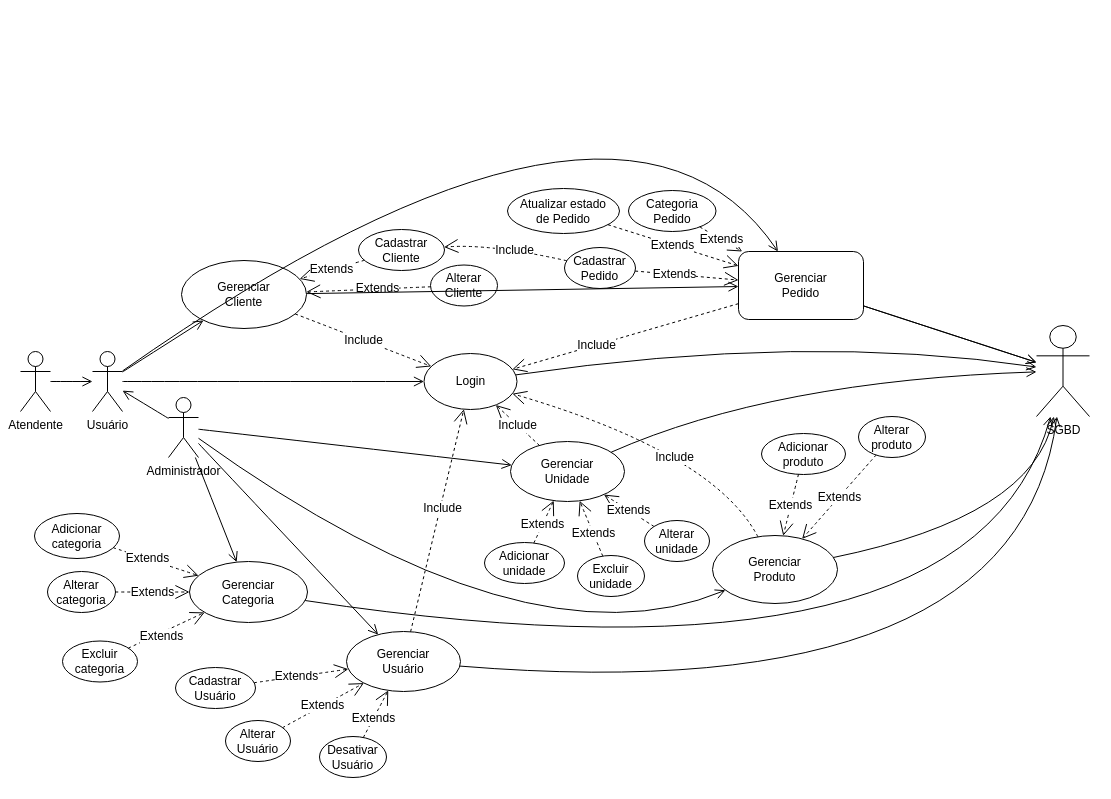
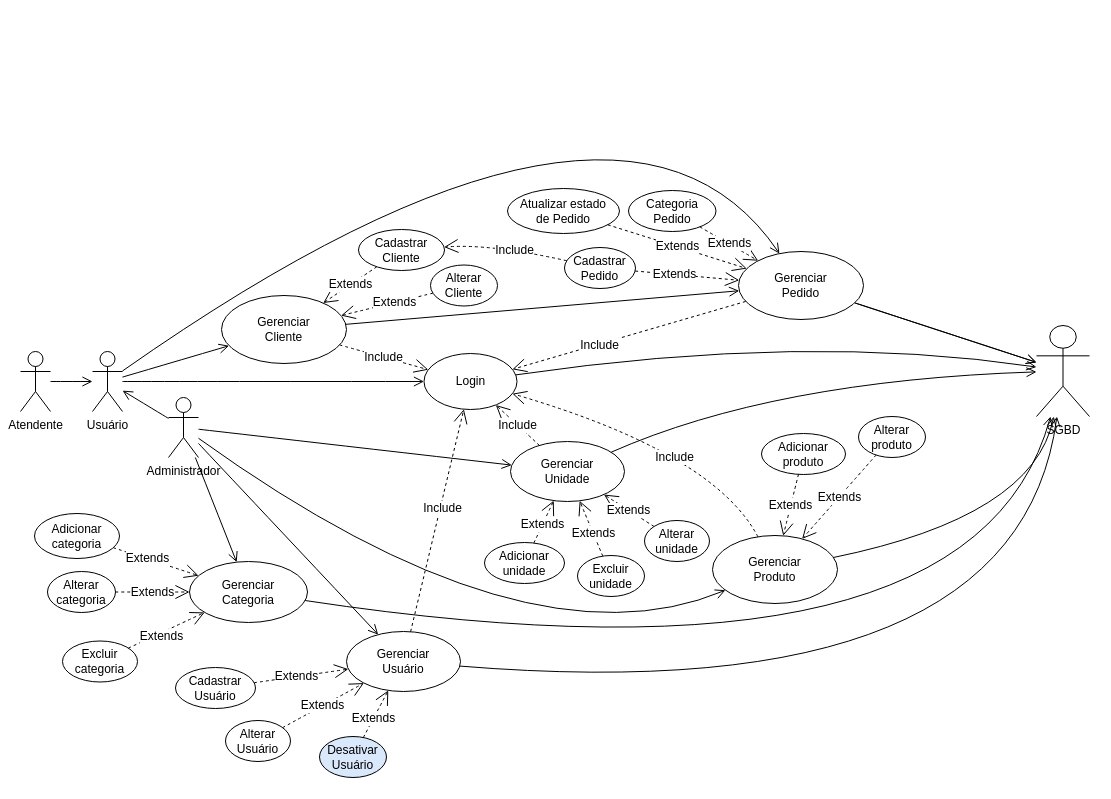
  <mxCell id="0" />
  <mxCell id="1" parent="0" />
  <mxCell id="2" value="Atendente" style="shape=umlActor;verticalLabelPosition=bottom;verticalAlign=top;html=1;" parent="1" vertex="1"><mxGeometry x="20" y="351" width="30" height="60" as="geometry" /></mxCell>
  <mxCell id="3" value="Usuário&lt;div&gt;&lt;br&gt;&lt;/div&gt;" style="shape=umlActor;verticalLabelPosition=bottom;verticalAlign=top;html=1;" parent="1" vertex="1"><mxGeometry x="92" y="351" width="30" height="60" as="geometry" /></mxCell>
  <mxCell id="4" value="Administrador" style="shape=umlActor;verticalLabelPosition=bottom;verticalAlign=top;html=1;" parent="1" vertex="1"><mxGeometry x="168" y="397" width="30" height="60" as="geometry" /></mxCell>
  <mxCell id="5" value="&lt;div&gt;SGBD&lt;/div&gt;" style="shape=umlActor;verticalLabelPosition=bottom;verticalAlign=top;html=1;" parent="1" vertex="1"><mxGeometry x="1036" y="325" width="53" height="91" as="geometry" /></mxCell>
  <mxCell id="6" value="Login" style="ellipse;whiteSpace=wrap;html=1;" parent="1" vertex="1"><mxGeometry x="423.5" y="353" width="93" height="56" as="geometry" /></mxCell>
  <mxCell id="7" value="Gerenciar&lt;div&gt;Produto&lt;/div&gt;" style="ellipse;whiteSpace=wrap;html=1;" parent="1" vertex="1"><mxGeometry x="712" y="535" width="125" height="68" as="geometry" /></mxCell>
  <mxCell id="8" value="&lt;div&gt;Gerenciar&lt;br&gt;&lt;/div&gt;&lt;div&gt;Unidade&lt;/div&gt;" style="ellipse;whiteSpace=wrap;html=1;" parent="1" vertex="1"><mxGeometry x="510" y="441" width="114" height="60" as="geometry" /></mxCell>
  <mxCell id="9" value="Gerenciar&lt;div&gt;Categoria&lt;/div&gt;" style="ellipse;whiteSpace=wrap;html=1;" parent="1" vertex="1"><mxGeometry x="189" y="561" width="118" height="61" as="geometry" /></mxCell>
  <mxCell id="10" value="Include" style="endArrow=open;endSize=12;dashed=1;html=1;rounded=0;fontSize=12;curved=1;" parent="1" source="8" target="6" edge="1"><mxGeometry x="-0.001" width="160" relative="1" as="geometry"><mxPoint x="416" y="373" as="sourcePoint" /><mxPoint x="335.5" y="464" as="targetPoint" /><mxPoint as="offset" /></mxGeometry></mxCell>
  <mxCell id="11" value="Include" style="endArrow=open;endSize=12;dashed=1;html=1;rounded=0;fontSize=12;curved=1;bendable=1;" parent="1" source="7" target="6" edge="1"><mxGeometry x="-0.139" y="16" width="160" relative="1" as="geometry"><mxPoint x="460" y="333" as="sourcePoint" /><mxPoint x="350" y="279" as="targetPoint" /><mxPoint as="offset" /><Array as="points"><mxPoint x="713" y="452" /></Array></mxGeometry></mxCell>
  <mxCell id="12" value="Adicionar&lt;div&gt;produto&lt;/div&gt;" style="ellipse;whiteSpace=wrap;html=1;" parent="1" vertex="1"><mxGeometry x="761" y="433" width="84" height="41" as="geometry" /></mxCell>
  <mxCell id="13" value="Extends" style="endArrow=open;endSize=12;dashed=1;html=1;rounded=0;fontSize=12;curved=1;" parent="1" source="12" target="7" edge="1"><mxGeometry x="-0.001" width="160" relative="1" as="geometry"><mxPoint x="746.5" y="256" as="sourcePoint" /><mxPoint x="603.5" y="276" as="targetPoint" /><mxPoint as="offset" /></mxGeometry></mxCell>
  <mxCell id="14" value="Alterar&lt;div&gt;&lt;span style=&quot;background-color: initial;&quot;&gt;produto&lt;/span&gt;&lt;/div&gt;" style="ellipse;whiteSpace=wrap;html=1;" parent="1" vertex="1"><mxGeometry x="858" y="416" width="67" height="41" as="geometry" /></mxCell>
  <mxCell id="15" value="Extends" style="endArrow=open;endSize=12;dashed=1;html=1;rounded=0;fontSize=12;curved=1;" parent="1" source="14" target="7" edge="1"><mxGeometry x="-0.001" width="160" relative="1" as="geometry"><mxPoint x="823.5" y="327" as="sourcePoint" /><mxPoint x="676.5" y="345" as="targetPoint" /><mxPoint as="offset" /></mxGeometry></mxCell>
  <mxCell id="16" value="Adicionar&lt;div&gt;categoria&lt;/div&gt;" style="ellipse;whiteSpace=wrap;html=1;" parent="1" vertex="1"><mxGeometry x="34" y="513" width="85" height="45" as="geometry" /></mxCell>
  <mxCell id="17" value="Extends" style="endArrow=open;endSize=12;dashed=1;html=1;rounded=0;fontSize=12;curved=1;" parent="1" source="16" target="9" edge="1"><mxGeometry x="-0.203" width="160" relative="1" as="geometry"><mxPoint x="642" y="890" as="sourcePoint" /><mxPoint x="543" y="1009" as="targetPoint" /><mxPoint as="offset" /></mxGeometry></mxCell>
  <mxCell id="18" value="Alterar&lt;div&gt;categoria&lt;/div&gt;" style="ellipse;whiteSpace=wrap;html=1;" parent="1" vertex="1"><mxGeometry x="47" y="571" width="68" height="41" as="geometry" /></mxCell>
  <mxCell id="19" value="Extends" style="endArrow=open;endSize=12;dashed=1;html=1;rounded=0;fontSize=12;curved=1;" parent="1" source="18" target="9" edge="1"><mxGeometry x="-0.001" width="160" relative="1" as="geometry"><mxPoint x="719" y="961" as="sourcePoint" /><mxPoint x="565" y="1015" as="targetPoint" /><mxPoint as="offset" /></mxGeometry></mxCell>
  <mxCell id="20" value="Excluir&lt;div&gt;categoria&lt;/div&gt;" style="ellipse;whiteSpace=wrap;html=1;" parent="1" vertex="1"><mxGeometry x="62" y="640.5" width="75" height="41" as="geometry" /></mxCell>
  <mxCell id="21" value="Extends" style="endArrow=open;endSize=12;dashed=1;html=1;rounded=0;fontSize=12;curved=1;" parent="1" source="20" target="9" edge="1"><mxGeometry x="-0.179" y="-4" width="160" relative="1" as="geometry"><mxPoint x="744" y="1000.5" as="sourcePoint" /><mxPoint x="578" y="1024" as="targetPoint" /><mxPoint as="offset" /></mxGeometry></mxCell>
  <mxCell id="22" value="Adicionar&lt;div&gt;unidade&lt;/div&gt;" style="ellipse;whiteSpace=wrap;html=1;" parent="1" vertex="1"><mxGeometry x="484" y="542" width="80" height="41" as="geometry" /></mxCell>
  <mxCell id="23" value="Extends" style="endArrow=open;endSize=12;dashed=1;html=1;rounded=0;fontSize=12;curved=1;" parent="1" source="22" target="8" edge="1"><mxGeometry x="-0.103" width="160" relative="1" as="geometry"><mxPoint x="760" y="508" as="sourcePoint" /><mxPoint x="703" y="484" as="targetPoint" /><mxPoint as="offset" /></mxGeometry></mxCell>
  <mxCell id="24" value="Extends" style="endArrow=open;endSize=12;dashed=1;html=1;rounded=0;fontSize=12;curved=1;" parent="1" source="27" target="8" edge="1"><mxGeometry x="-0.001" width="160" relative="1" as="geometry"><mxPoint x="816" y="502" as="sourcePoint" /><mxPoint x="709" y="496" as="targetPoint" /><mxPoint as="offset" /></mxGeometry></mxCell>
  <mxCell id="25" value="Excluir&lt;div&gt;unidade&lt;/div&gt;" style="ellipse;whiteSpace=wrap;html=1;" parent="1" vertex="1"><mxGeometry x="577" y="555" width="67" height="41" as="geometry" /></mxCell>
  <mxCell id="26" value="Extends" style="endArrow=open;endSize=12;dashed=1;html=1;rounded=0;fontSize=12;curved=1;" parent="1" source="25" target="8" edge="1"><mxGeometry x="-0.18" width="160" relative="1" as="geometry"><mxPoint x="862" y="618.5" as="sourcePoint" /><mxPoint x="697" y="507" as="targetPoint" /><mxPoint as="offset" /></mxGeometry></mxCell>
  <mxCell id="27" value="Alterar&lt;div&gt;unidade&lt;/div&gt;" style="ellipse;whiteSpace=wrap;html=1;" parent="1" vertex="1"><mxGeometry x="644" y="520" width="65" height="41" as="geometry" /></mxCell>
  <mxCell id="28" value="Cadastrar&lt;div&gt;Cliente&lt;/div&gt;" style="ellipse;whiteSpace=wrap;html=1;" parent="1" vertex="1"><mxGeometry x="358" y="229" width="86" height="41" as="geometry" /></mxCell>
  <mxCell id="29" value="Cadastrar&lt;div&gt;Pedido&lt;/div&gt;" style="ellipse;whiteSpace=wrap;html=1;" parent="1" vertex="1"><mxGeometry x="564" y="247" width="71" height="41" as="geometry" /></mxCell>
  <mxCell id="30" value="Extends" style="endArrow=open;endSize=12;dashed=1;html=1;rounded=0;fontSize=12;" parent="1" source="29" target="67" edge="1"><mxGeometry x="-0.238" width="160" relative="1" as="geometry"><mxPoint x="874" y="246.5" as="sourcePoint" /><mxPoint x="731" y="266.5" as="targetPoint" /><mxPoint as="offset" /></mxGeometry></mxCell>
  <mxCell id="31" value="Categoria&lt;div&gt;&lt;span style=&quot;background-color: initial;&quot;&gt;Pedido&lt;/span&gt;&lt;/div&gt;" style="ellipse;whiteSpace=wrap;html=1;" parent="1" vertex="1"><mxGeometry x="628" y="190" width="87.5" height="41" as="geometry" /></mxCell>
  <mxCell id="32" value="Extends" style="endArrow=open;endSize=12;dashed=1;html=1;rounded=0;fontSize=12;curved=1;" parent="1" source="31" target="67" edge="1"><mxGeometry x="-0.001" width="160" relative="1" as="geometry"><mxPoint x="951" y="317.5" as="sourcePoint" /><mxPoint x="804" y="335.5" as="targetPoint" /><mxPoint as="offset" /></mxGeometry></mxCell>
  <mxCell id="33" value="Atualizar estado&lt;div&gt;de Pedido&lt;/div&gt;" style="ellipse;whiteSpace=wrap;html=1;" parent="1" vertex="1"><mxGeometry x="507" y="188" width="112" height="45" as="geometry" /></mxCell>
  <mxCell id="34" value="Extends" style="endArrow=open;endSize=12;dashed=1;html=1;rounded=0;fontSize=12;" parent="1" source="33" target="67" edge="1"><mxGeometry x="-0.001" width="160" relative="1" as="geometry"><mxPoint x="809.5" y="241" as="sourcePoint" /><mxPoint x="657.5" y="307" as="targetPoint" /><mxPoint as="offset" /></mxGeometry></mxCell>
- <mxCell id="35" value="Gerenciar&lt;div&gt;Cliente&lt;/div&gt;" style="ellipse;whiteSpace=wrap;html=1;" parent="1" vertex="1"><mxGeometry x="181" y="260" width="125" height="68" as="geometry" /></mxCell>
+ <mxCell id="35" value="Gerenciar&lt;div&gt;Cliente&lt;/div&gt;" style="ellipse;whiteSpace=wrap;html=1;" parent="1" vertex="1"><mxGeometry x="221" y="295" width="125" height="68" as="geometry" /></mxCell>
  <mxCell id="36" value="Extends" style="endArrow=open;endSize=12;dashed=1;html=1;rounded=0;fontSize=12;curved=1;" parent="1" source="28" target="35" edge="1"><mxGeometry x="-0.001" width="160" relative="1" as="geometry"><mxPoint x="740" y="75.5" as="sourcePoint" /><mxPoint x="538" y="104.5" as="targetPoint" /><mxPoint as="offset" /></mxGeometry></mxCell>
  <mxCell id="37" value="Include" style="endArrow=open;endSize=12;dashed=1;html=1;rounded=0;fontSize=12;curved=1;" parent="1" source="35" target="6" edge="1"><mxGeometry width="160" relative="1" as="geometry"><mxPoint x="388" y="123" as="sourcePoint" /><mxPoint x="214" y="170" as="targetPoint" /></mxGeometry></mxCell>
  <mxCell id="38" value="Alterar&lt;div&gt;&lt;span style=&quot;background-color: initial;&quot;&gt;Cliente&lt;/span&gt;&lt;/div&gt;" style="ellipse;whiteSpace=wrap;html=1;" parent="1" vertex="1"><mxGeometry x="430" y="264.5" width="67" height="41" as="geometry" /></mxCell>
  <mxCell id="39" value="Extends" style="endArrow=open;endSize=12;dashed=1;html=1;rounded=0;fontSize=12;curved=1;" parent="1" source="38" target="35" edge="1"><mxGeometry x="-0.145" width="160" relative="1" as="geometry"><mxPoint x="407" y="164" as="sourcePoint" /><mxPoint x="320" y="195" as="targetPoint" /><mxPoint as="offset" /></mxGeometry></mxCell>
  <mxCell id="40" value="Include" style="endArrow=open;endSize=12;dashed=1;html=1;rounded=0;fontSize=12;bendable=1;editable=1;movable=1;resizable=1;rotatable=1;deletable=1;locked=0;connectable=1;strokeColor=default;" parent="1" source="67" target="6" edge="1"><mxGeometry x="0.261" y="1" width="160" relative="1" as="geometry"><mxPoint x="457" y="157" as="sourcePoint" /><mxPoint x="381" y="345" as="targetPoint" /><mxPoint as="offset" /></mxGeometry></mxCell>
  <mxCell id="41" value="" style="endArrow=open;html=1;rounded=0;fontSize=12;startSize=8;endSize=8;endFill=0;curved=1;" parent="1" source="8" target="5" edge="1"><mxGeometry relative="1" as="geometry"><mxPoint x="534" y="493" as="sourcePoint" /><mxPoint x="1205" y="419" as="targetPoint" /><Array as="points"><mxPoint x="773" y="380" /></Array></mxGeometry></mxCell>
  <mxCell id="42" value="" style="endArrow=open;html=1;rounded=0;fontSize=12;startSize=8;endSize=8;endFill=0;curved=1;" parent="1" source="7" target="5" edge="1"><mxGeometry relative="1" as="geometry"><mxPoint x="759" y="375" as="sourcePoint" /><mxPoint x="1205" y="416" as="targetPoint" /><Array as="points"><mxPoint x="1033" y="516" /></Array></mxGeometry></mxCell>
  <mxCell id="43" value="" style="endArrow=open;html=1;rounded=0;fontSize=12;startSize=8;endSize=8;endFill=0;" parent="1" source="67" target="5" edge="1"><mxGeometry relative="1" as="geometry"><mxPoint x="844" y="279" as="sourcePoint" /><mxPoint x="1205" y="412" as="targetPoint" /></mxGeometry></mxCell>
  <mxCell id="44" value="" style="endArrow=open;html=1;rounded=0;fontSize=12;startSize=8;endSize=8;endFill=0;curved=1;" parent="1" source="67" target="5" edge="1"><mxGeometry relative="1" as="geometry"><mxPoint x="927" y="135" as="sourcePoint" /><mxPoint x="1205" y="403" as="targetPoint" /><Array as="points" /></mxGeometry></mxCell>
  <mxCell id="45" value="" style="endArrow=open;html=1;rounded=0;fontSize=12;startSize=8;endSize=8;endFill=0;curved=1;" parent="1" source="6" target="5" edge="1"><mxGeometry relative="1" as="geometry"><mxPoint x="453" y="121" as="sourcePoint" /><mxPoint x="1205" y="411" as="targetPoint" /><Array as="points"><mxPoint x="805" y="332" /></Array></mxGeometry></mxCell>
  <mxCell id="46" value="" style="endArrow=open;html=1;rounded=0;fontSize=12;startSize=8;endSize=8;endFill=0;curved=1;" parent="1" source="3" target="6" edge="1"><mxGeometry relative="1" as="geometry"><mxPoint x="-236" y="234" as="sourcePoint" /><mxPoint x="229" y="208" as="targetPoint" /></mxGeometry></mxCell>
  <mxCell id="47" value="" style="endArrow=open;html=1;rounded=0;fontSize=12;startSize=8;endSize=8;endFill=0;curved=1;" parent="1" source="2" target="3" edge="1"><mxGeometry relative="1" as="geometry"><mxPoint x="-150" y="577" as="sourcePoint" /><mxPoint x="150" y="458" as="targetPoint" /></mxGeometry></mxCell>
  <mxCell id="48" value="" style="endArrow=open;html=1;rounded=0;fontSize=12;startSize=8;endSize=8;endFill=0;curved=1;" parent="1" source="4" target="3" edge="1"><mxGeometry relative="1" as="geometry"><mxPoint x="-105" y="378" as="sourcePoint" /><mxPoint x="-156" y="553" as="targetPoint" /></mxGeometry></mxCell>
  <mxCell id="49" value="" style="endArrow=open;html=1;rounded=0;fontSize=12;startSize=8;endSize=8;endFill=0;curved=1;" parent="1" source="3" target="35" edge="1"><mxGeometry relative="1" as="geometry"><mxPoint x="84" y="247" as="sourcePoint" /><mxPoint x="-118" y="277" as="targetPoint" /></mxGeometry></mxCell>
  <mxCell id="50" value="" style="endArrow=open;html=1;rounded=0;fontSize=12;startSize=8;endSize=8;endFill=0;curved=1;" parent="1" source="3" target="67" edge="1"><mxGeometry relative="1" as="geometry"><mxPoint x="18" y="416" as="sourcePoint" /><mxPoint x="222" y="146" as="targetPoint" /><Array as="points"><mxPoint x="621" y="20" /></Array></mxGeometry></mxCell>
  <mxCell id="51" value="" style="endArrow=open;html=1;rounded=0;fontSize=12;startSize=8;endSize=8;endFill=0;curved=1;" parent="1" source="4" target="9" edge="1"><mxGeometry relative="1" as="geometry"><mxPoint x="29" y="719" as="sourcePoint" /><mxPoint x="493" y="655" as="targetPoint" /><Array as="points" /></mxGeometry></mxCell>
  <mxCell id="52" value="" style="endArrow=open;html=1;rounded=0;fontSize=12;startSize=8;endSize=8;endFill=0;curved=1;" parent="1" source="4" target="8" edge="1"><mxGeometry relative="1" as="geometry"><mxPoint x="39" y="559" as="sourcePoint" /><mxPoint x="426" y="682" as="targetPoint" /></mxGeometry></mxCell>
  <mxCell id="53" value="" style="endArrow=open;html=1;rounded=0;fontSize=12;startSize=8;endSize=8;endFill=0;curved=1;" parent="1" source="4" target="7" edge="1"><mxGeometry relative="1" as="geometry"><mxPoint x="39" y="554" as="sourcePoint" /><mxPoint x="227" y="549" as="targetPoint" /><Array as="points"><mxPoint x="525" y="673" /></Array></mxGeometry></mxCell>
  <mxCell id="54" value="Include" style="endArrow=open;endSize=12;dashed=1;html=1;rounded=0;fontSize=12;curved=1;" parent="1" source="29" target="28" edge="1"><mxGeometry x="-0.144" y="1" width="160" relative="1" as="geometry"><mxPoint x="734" y="88" as="sourcePoint" /><mxPoint x="548" y="-33" as="targetPoint" /><mxPoint as="offset" /><Array as="points"><mxPoint x="489" y="243" /></Array></mxGeometry></mxCell>
  <mxCell id="55" value="" style="endArrow=open;html=1;rounded=0;fontSize=12;startSize=8;endSize=8;endFill=0;curved=1;" parent="1" source="9" target="5" edge="1"><mxGeometry relative="1" as="geometry"><mxPoint x="607" y="596" as="sourcePoint" /><mxPoint x="1205" y="410" as="targetPoint" /><Array as="points"><mxPoint x="972" y="701" /></Array></mxGeometry></mxCell>
  <mxCell id="56" value="&lt;div&gt;Gerenciar&lt;br&gt;&lt;/div&gt;&lt;div&gt;Usuá&lt;span style=&quot;background-color: initial;&quot;&gt;rio&lt;/span&gt;&lt;/div&gt;" style="ellipse;whiteSpace=wrap;html=1;" vertex="1" parent="1"><mxGeometry x="346" y="631" width="114" height="60" as="geometry" /></mxCell>
  <mxCell id="57" value="Cadastrar&lt;div&gt;Usuá&lt;span style=&quot;background-color: initial;&quot;&gt;rio&lt;/span&gt;&lt;br&gt;&lt;/div&gt;" style="ellipse;whiteSpace=wrap;html=1;" vertex="1" parent="1"><mxGeometry x="175" y="667" width="80" height="41" as="geometry" /></mxCell>
  <mxCell id="58" value="Extends" style="endArrow=open;endSize=12;dashed=1;html=1;rounded=0;fontSize=12;curved=1;" edge="1" parent="1" source="57" target="56"><mxGeometry x="-0.103" width="160" relative="1" as="geometry"><mxPoint x="807.5" y="810" as="sourcePoint" /><mxPoint x="750.5" y="786" as="targetPoint" /><mxPoint as="offset" /></mxGeometry></mxCell>
  <mxCell id="59" value="Extends" style="endArrow=open;endSize=12;dashed=1;html=1;rounded=0;fontSize=12;curved=1;" edge="1" parent="1" source="62" target="56"><mxGeometry x="-0.001" width="160" relative="1" as="geometry"><mxPoint x="863.5" y="804" as="sourcePoint" /><mxPoint x="756.5" y="798" as="targetPoint" /><mxPoint as="offset" /></mxGeometry></mxCell>
- <mxCell id="60" value="Desativar&lt;div&gt;Usuá&lt;span style=&quot;background-color: initial;&quot;&gt;rio&lt;/span&gt;&lt;br&gt;&lt;/div&gt;" style="ellipse;whiteSpace=wrap;html=1;" vertex="1" parent="1"><mxGeometry x="319" y="736" width="67" height="41" as="geometry" /></mxCell>
+ <mxCell id="60" value="Desativar&lt;div&gt;Usuá&lt;span style=&quot;background-color: initial;&quot;&gt;rio&lt;/span&gt;&lt;br&gt;&lt;/div&gt;" style="ellipse;whiteSpace=wrap;html=1;fillColor=#dae8fc;" vertex="1" parent="1"><mxGeometry x="319" y="736" width="67" height="41" as="geometry" /></mxCell>
  <mxCell id="61" value="Extends" style="endArrow=open;endSize=12;dashed=1;html=1;rounded=0;fontSize=12;curved=1;" edge="1" parent="1" source="60" target="56"><mxGeometry x="-0.18" width="160" relative="1" as="geometry"><mxPoint x="909.5" y="920.5" as="sourcePoint" /><mxPoint x="744.5" y="809" as="targetPoint" /><mxPoint as="offset" /></mxGeometry></mxCell>
  <mxCell id="62" value="Alterar&lt;div&gt;Usuá&lt;span style=&quot;background-color: initial;&quot;&gt;rio&lt;/span&gt;&lt;br&gt;&lt;/div&gt;" style="ellipse;whiteSpace=wrap;html=1;" vertex="1" parent="1"><mxGeometry x="225" y="720" width="65" height="41" as="geometry" /></mxCell>
  <mxCell id="63" value="Include" style="endArrow=open;endSize=12;dashed=1;html=1;rounded=0;fontSize=12;" edge="1" parent="1" source="56" target="6"><mxGeometry x="0.114" y="-2" width="160" relative="1" as="geometry"><mxPoint x="288" y="615" as="sourcePoint" /><mxPoint x="443" y="415" as="targetPoint" /><mxPoint as="offset" /></mxGeometry></mxCell>
  <mxCell id="64" value="" style="endArrow=open;html=1;rounded=0;fontSize=12;startSize=8;endSize=8;endFill=0;curved=1;" edge="1" parent="1" source="4" target="56"><mxGeometry relative="1" as="geometry"><mxPoint x="194" y="527" as="sourcePoint" /><mxPoint x="242" y="612" as="targetPoint" /><Array as="points" /></mxGeometry></mxCell>
  <mxCell id="65" value="" style="endArrow=open;html=1;rounded=0;fontSize=12;startSize=8;endSize=8;endFill=0;curved=1;" edge="1" parent="1" source="56" target="5"><mxGeometry relative="1" as="geometry"><mxPoint x="194" y="512" as="sourcePoint" /><mxPoint x="414" y="677" as="targetPoint" /><Array as="points"><mxPoint x="1017" y="711" /></Array></mxGeometry></mxCell>
  <mxCell id="66" value="" style="endArrow=open;html=1;rounded=0;fontSize=12;startSize=8;endSize=8;endFill=0;" edge="1" parent="1" source="35" target="67"><mxGeometry relative="1" as="geometry"><mxPoint x="312" y="330" as="sourcePoint" /><mxPoint x="673" y="322" as="targetPoint" /></mxGeometry></mxCell>
- <mxCell id="67" value="Gerenciar&lt;div&gt;Pedido&lt;/div&gt;" style="whiteSpace=wrap;html=1;rounded=1;" parent="1" vertex="1"><mxGeometry x="738" y="251" width="125" height="68" as="geometry" /></mxCell>
+ <mxCell id="67" value="Gerenciar&lt;div&gt;Pedido&lt;/div&gt;" style="ellipse;whiteSpace=wrap;html=1;" parent="1" vertex="1"><mxGeometry x="738" y="251" width="125" height="68" as="geometry" /></mxCell>
